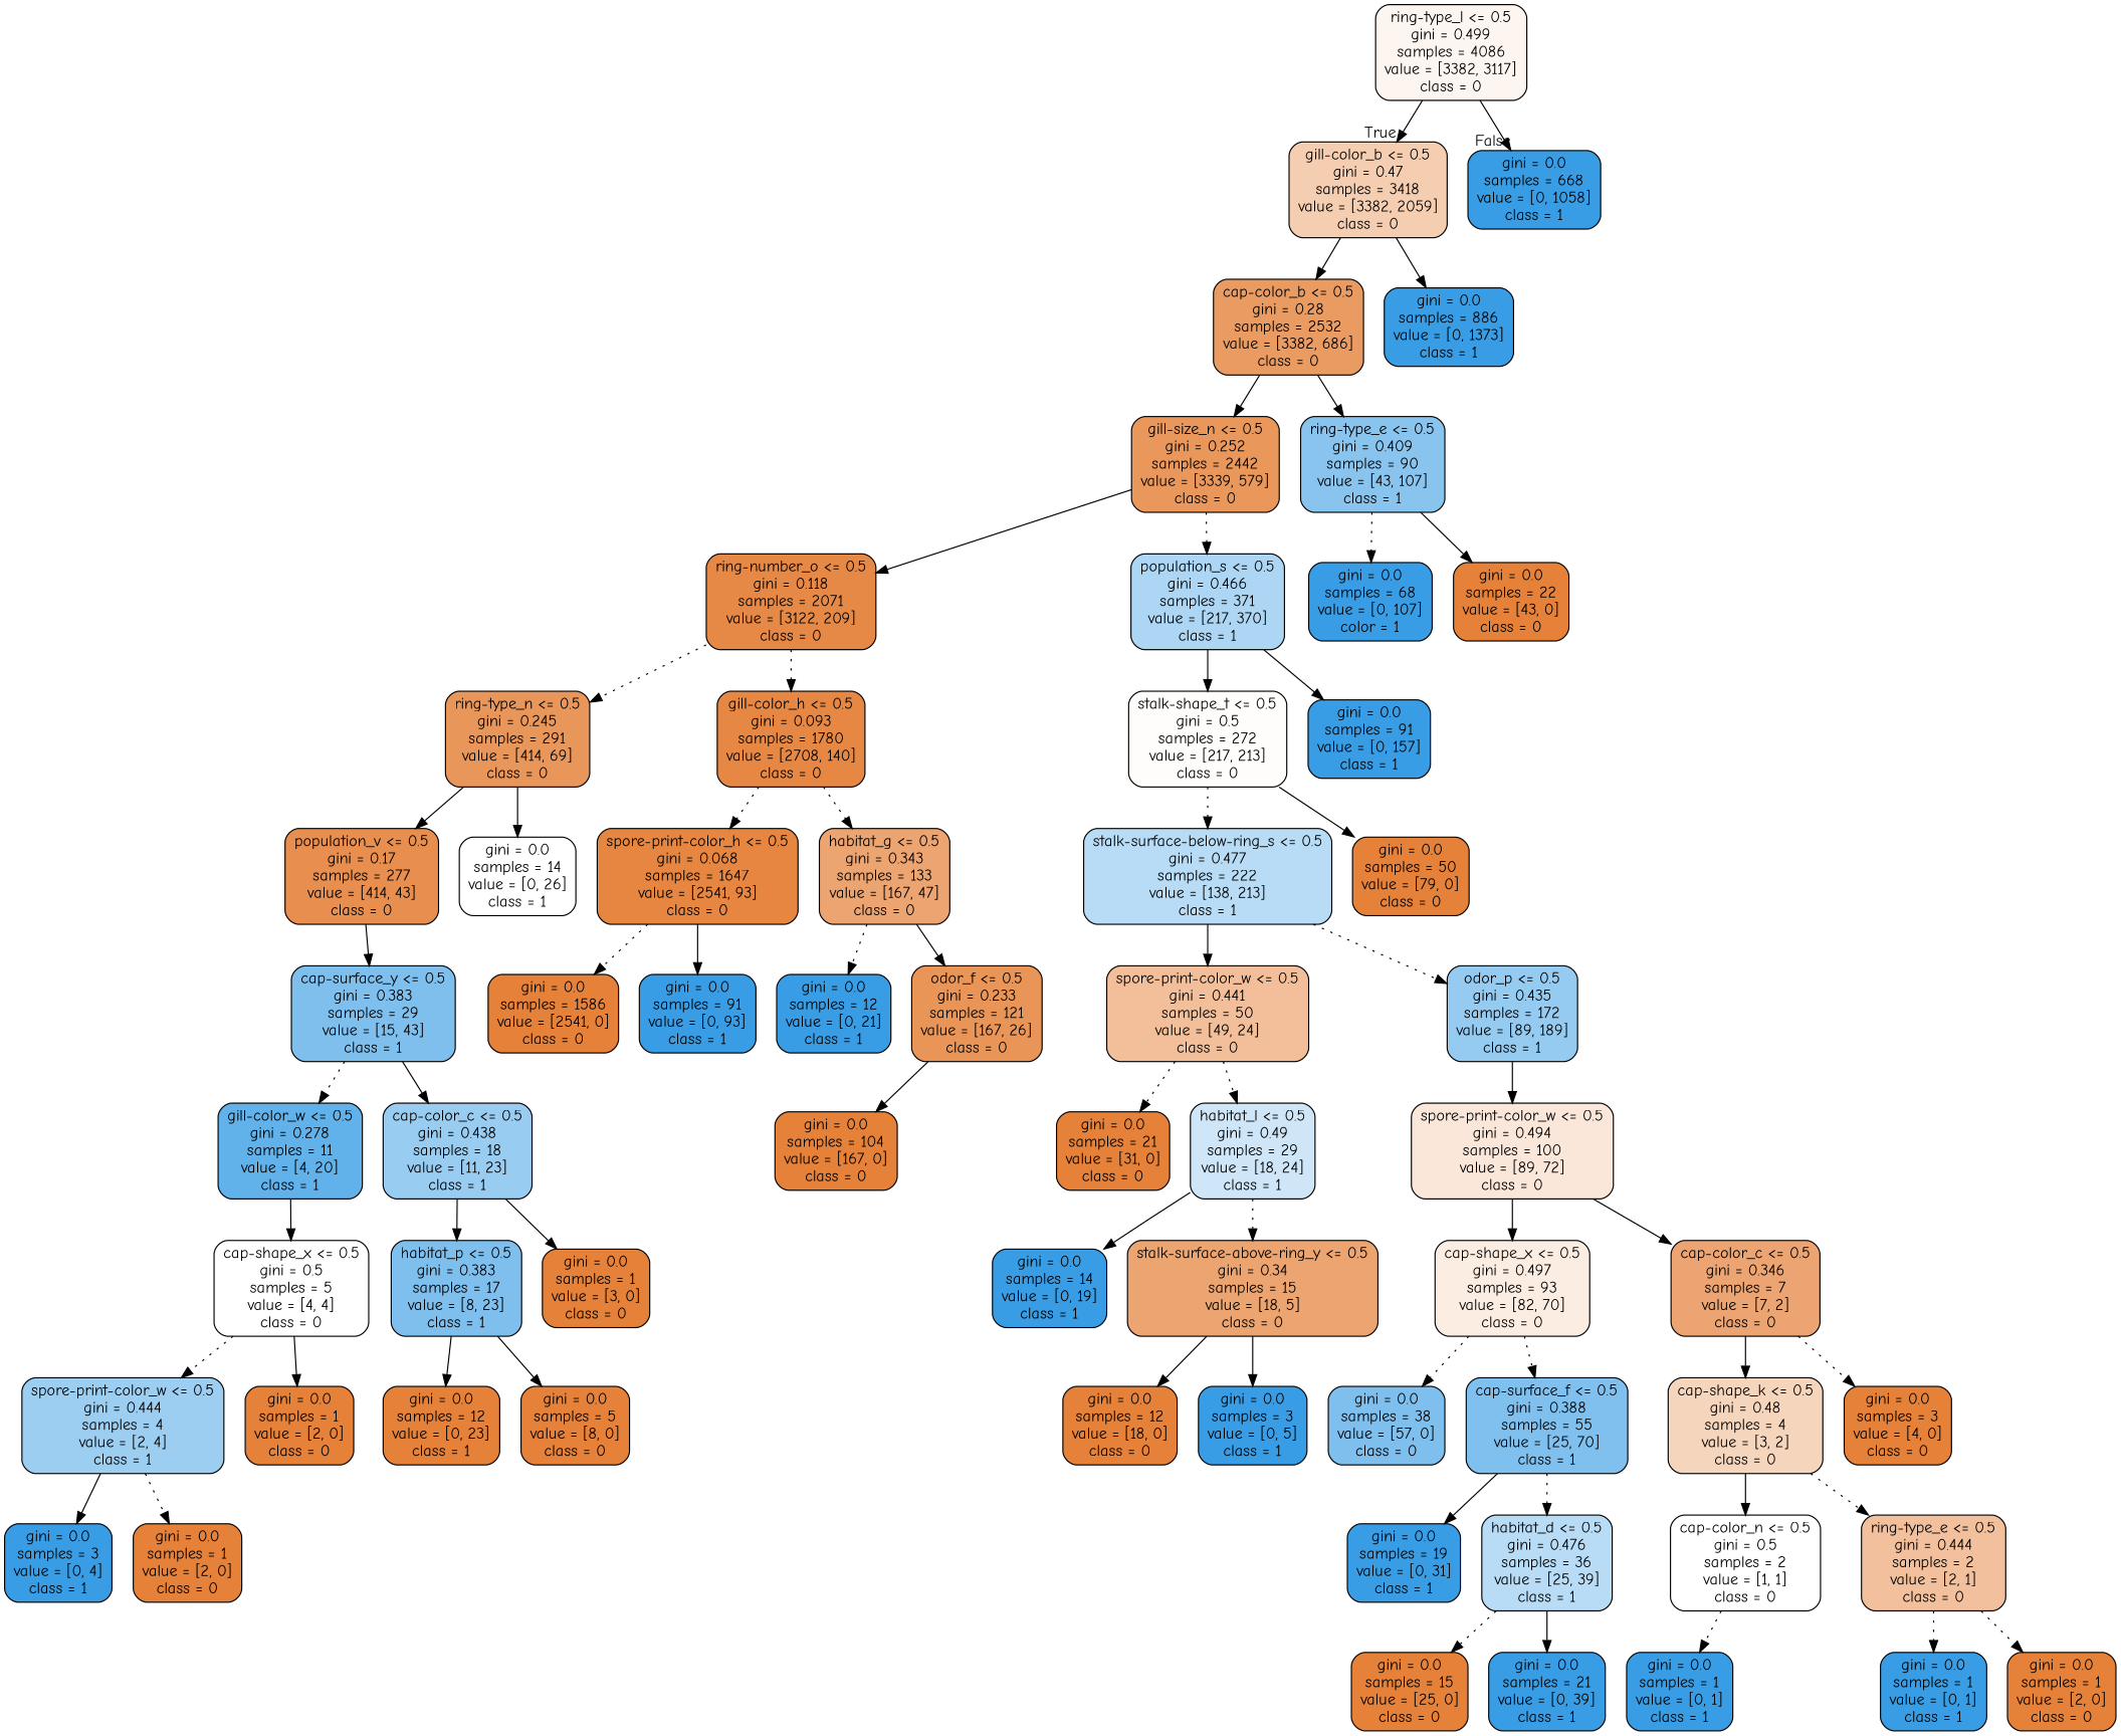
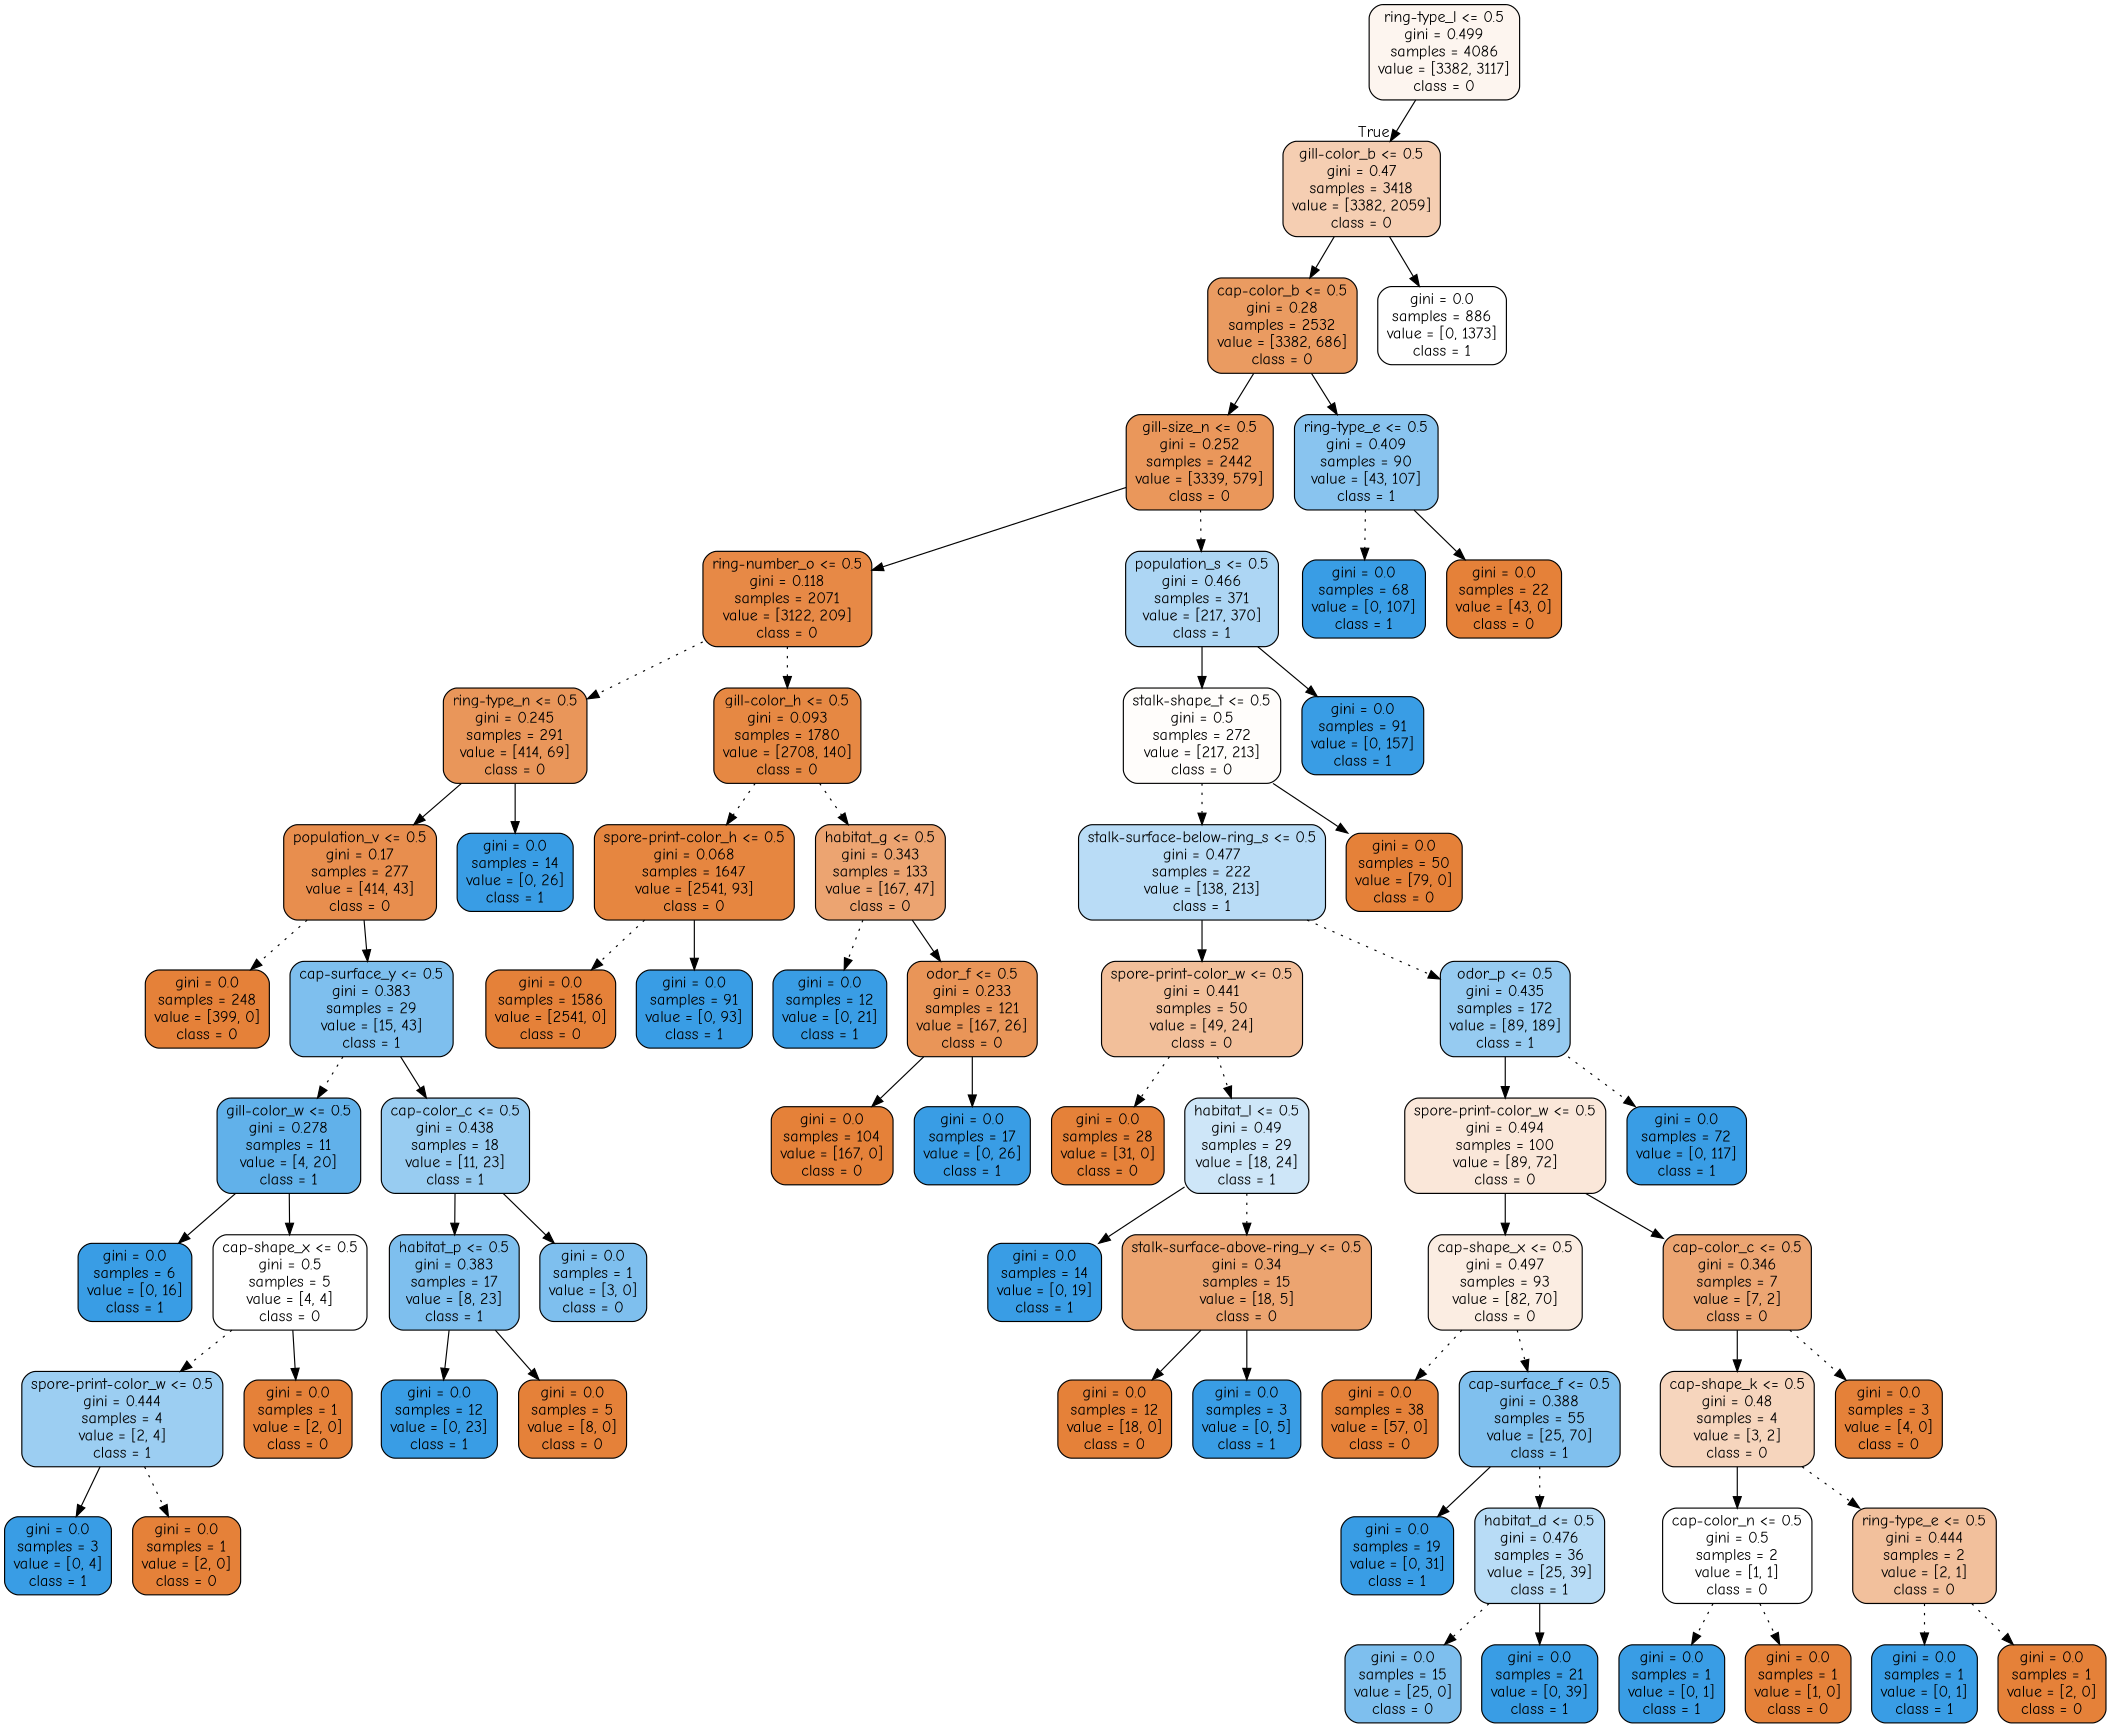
  digraph {
    fontname="Comic Neue"
    node [color=black fillcolor="#399de5" fontname="Comic Neue" shape=box style="filled, rounded"]
    edge [fontname="Comic Neue" style=solid]
    n1 [fillcolor="#fdf5ef" label="ring-type_l <= 0.5\ngini = 0.499\nsamples = 4086\nvalue = [3382, 3117]\nclass = 0"]
    n2 [fillcolor="#f5ceb2" label="gill-color_b <= 0.5\ngini = 0.47\nsamples = 3418\nvalue = [3382, 2059]\nclass = 0"]
-   n3 [label="gini = 0.0\nsamples = 668\nvalue = [0, 1058]\nclass = 1"]
    n4 [fillcolor="#ea9b61" label="cap-color_b <= 0.5\ngini = 0.28\nsamples = 2532\nvalue = [3382, 686]\nclass = 0"]
-   n5 [label="gini = 0.0\nsamples = 886\nvalue = [0, 1373]\nclass = 1"]
+   n5 [fillcolor="#ffffff" label="gini = 0.0\nsamples = 886\nvalue = [0, 1373]\nclass = 1"]
    n6 [fillcolor="#ea975b" label="gill-size_n <= 0.5\ngini = 0.252\nsamples = 2442\nvalue = [3339, 579]\nclass = 0"]
    n7 [fillcolor="#89c4ef" label="ring-type_e <= 0.5\ngini = 0.409\nsamples = 90\nvalue = [43, 107]\nclass = 1"]
    n8 [fillcolor="#e78946" label="ring-number_o <= 0.5\ngini = 0.118\nsamples = 2071\nvalue = [3122, 209]\nclass = 0"]
    n9 [fillcolor="#add6f4" label="population_s <= 0.5\ngini = 0.466\nsamples = 371\nvalue = [217, 370]\nclass = 1"]
-   n10 [label="gini = 0.0\nsamples = 68\nvalue = [0, 107]\ncolor = 1"]
+   n10 [label="gini = 0.0\nsamples = 68\nvalue = [0, 107]\nclass = 1"]
    n11 [fillcolor="#e58139" label="gini = 0.0\nsamples = 22\nvalue = [43, 0]\nclass = 0"]
    n12 [fillcolor="#e9965a" label="ring-type_n <= 0.5\ngini = 0.245\nsamples = 291\nvalue = [414, 69]\nclass = 0"]
    n13 [fillcolor="#e68843" label="gill-color_h <= 0.5\ngini = 0.093\nsamples = 1780\nvalue = [2708, 140]\nclass = 0"]
    n14 [fillcolor="#fffdfb" label="stalk-shape_t <= 0.5\ngini = 0.5\nsamples = 272\nvalue = [217, 213]\nclass = 0"]
    n15 [label="gini = 0.0\nsamples = 91\nvalue = [0, 157]\nclass = 1"]
    n16 [fillcolor="#e88e4e" label="population_v <= 0.5\ngini = 0.17\nsamples = 277\nvalue = [414, 43]\nclass = 0"]
-   n17 [fillcolor="#ffffff" label="gini = 0.0\nsamples = 14\nvalue = [0, 26]\nclass = 1"]
+   n17 [label="gini = 0.0\nsamples = 14\nvalue = [0, 26]\nclass = 1"]
    n18 [fillcolor="#e68640" label="spore-print-color_h <= 0.5\ngini = 0.068\nsamples = 1647\nvalue = [2541, 93]\nclass = 0"]
    n19 [fillcolor="#eca471" label="habitat_g <= 0.5\ngini = 0.343\nsamples = 133\nvalue = [167, 47]\nclass = 0"]
+   n20 [fillcolor="#e58139" label="gini = 0.0\nsamples = 248\nvalue = [399, 0]\nclass = 0"]
    n21 [fillcolor="#7ebfee" label="cap-surface_y <= 0.5\ngini = 0.383\nsamples = 29\nvalue = [15, 43]\nclass = 1"]
    n22 [fillcolor="#61b1ea" label="gill-color_w <= 0.5\ngini = 0.278\nsamples = 11\nvalue = [4, 20]\nclass = 1"]
    n23 [fillcolor="#98ccf1" label="cap-color_c <= 0.5\ngini = 0.438\nsamples = 18\nvalue = [11, 23]\nclass = 1"]
+   n24 [label="gini = 0.0\nsamples = 6\nvalue = [0, 16]\nclass = 1"]
    n25 [fillcolor="#ffffff" label="cap-shape_x <= 0.5\ngini = 0.5\nsamples = 5\nvalue = [4, 4]\nclass = 0"]
    n26 [fillcolor="#7ebfee" label="habitat_p <= 0.5\ngini = 0.383\nsamples = 17\nvalue = [8, 23]\nclass = 1"]
-   n27 [fillcolor="#e58139" label="gini = 0.0\nsamples = 1\nvalue = [3, 0]\nclass = 0"]
+   n27 [fillcolor="#7ebfee" label="gini = 0.0\nsamples = 1\nvalue = [3, 0]\nclass = 0"]
    n28 [fillcolor="#9ccef2" label="spore-print-color_w <= 0.5\ngini = 0.444\nsamples = 4\nvalue = [2, 4]\nclass = 1"]
    n29 [fillcolor="#e58139" label="gini = 0.0\nsamples = 1\nvalue = [2, 0]\nclass = 0"]
    n30 [label="gini = 0.0\nsamples = 3\nvalue = [0, 4]\nclass = 1"]
    n31 [fillcolor="#e58139" label="gini = 0.0\nsamples = 1\nvalue = [2, 0]\nclass = 0"]
-   n32 [fillcolor="#e58139" label="gini = 0.0\nsamples = 12\nvalue = [0, 23]\nclass = 1"]
+   n32 [label="gini = 0.0\nsamples = 12\nvalue = [0, 23]\nclass = 1"]
    n33 [fillcolor="#e58139" label="gini = 0.0\nsamples = 5\nvalue = [8, 0]\nclass = 0"]
    n34 [fillcolor="#e58139" label="gini = 0.0\nsamples = 1586\nvalue = [2541, 0]\nclass = 0"]
    n35 [label="gini = 0.0\nsamples = 91\nvalue = [0, 93]\nclass = 1"]
    n36 [label="gini = 0.0\nsamples = 12\nvalue = [0, 21]\nclass = 1"]
    n37 [fillcolor="#e99558" label="odor_f <= 0.5\ngini = 0.233\nsamples = 121\nvalue = [167, 26]\nclass = 0"]
    n38 [fillcolor="#e58139" label="gini = 0.0\nsamples = 104\nvalue = [167, 0]\nclass = 0"]
+   n39 [label="gini = 0.0\nsamples = 17\nvalue = [0, 26]\nclass = 1"]
    n40 [fillcolor="#b9dcf6" label="stalk-surface-below-ring_s <= 0.5\ngini = 0.477\nsamples = 222\nvalue = [138, 213]\nclass = 1"]
    n41 [fillcolor="#e58139" label="gini = 0.0\nsamples = 50\nvalue = [79, 0]\nclass = 0"]
    n42 [fillcolor="#f2bf9a" label="spore-print-color_w <= 0.5\ngini = 0.441\nsamples = 50\nvalue = [49, 24]\nclass = 0"]
    n43 [fillcolor="#96cbf1" label="odor_p <= 0.5\ngini = 0.435\nsamples = 172\nvalue = [89, 189]\nclass = 1"]
-   n44 [fillcolor="#e58139" label="gini = 0.0\nsamples = 21\nvalue = [31, 0]\nclass = 0"]
+   n44 [fillcolor="#e58139" label="gini = 0.0\nsamples = 28\nvalue = [31, 0]\nclass = 0"]
    n45 [fillcolor="#cee6f8" label="habitat_l <= 0.5\ngini = 0.49\nsamples = 29\nvalue = [18, 24]\nclass = 1"]
    n46 [fillcolor="#fae7d9" label="spore-print-color_w <= 0.5\ngini = 0.494\nsamples = 100\nvalue = [89, 72]\nclass = 0"]
+   n47 [label="gini = 0.0\nsamples = 72\nvalue = [0, 117]\nclass = 1"]
    n48 [label="gini = 0.0\nsamples = 14\nvalue = [0, 19]\nclass = 1"]
    n49 [fillcolor="#eca470" label="stalk-surface-above-ring_y <= 0.5\ngini = 0.34\nsamples = 15\nvalue = [18, 5]\nclass = 0"]
    n50 [fillcolor="#e58139" label="gini = 0.0\nsamples = 12\nvalue = [18, 0]\nclass = 0"]
    n51 [label="gini = 0.0\nsamples = 3\nvalue = [0, 5]\nclass = 1"]
    n52 [fillcolor="#fbede2" label="cap-shape_x <= 0.5\ngini = 0.497\nsamples = 93\nvalue = [82, 70]\nclass = 0"]
    n53 [fillcolor="#eca572" label="cap-color_c <= 0.5\ngini = 0.346\nsamples = 7\nvalue = [7, 2]\nclass = 0"]
-   n54 [fillcolor="#7ebfee" label="gini = 0.0\nsamples = 38\nvalue = [57, 0]\nclass = 0"]
+   n54 [fillcolor="#e58139" label="gini = 0.0\nsamples = 38\nvalue = [57, 0]\nclass = 0"]
    n55 [fillcolor="#80c0ee" label="cap-surface_f <= 0.5\ngini = 0.388\nsamples = 55\nvalue = [25, 70]\nclass = 1"]
    n56 [fillcolor="#f6d5bd" label="cap-shape_k <= 0.5\ngini = 0.48\nsamples = 4\nvalue = [3, 2]\nclass = 0"]
    n57 [fillcolor="#e58139" label="gini = 0.0\nsamples = 3\nvalue = [4, 0]\nclass = 0"]
    n58 [label="gini = 0.0\nsamples = 19\nvalue = [0, 31]\nclass = 1"]
    n59 [fillcolor="#b8dcf6" label="habitat_d <= 0.5\ngini = 0.476\nsamples = 36\nvalue = [25, 39]\nclass = 1"]
-   n60 [fillcolor="#e58139" label="gini = 0.0\nsamples = 15\nvalue = [25, 0]\nclass = 0"]
+   n60 [fillcolor="#7ebfee" label="gini = 0.0\nsamples = 15\nvalue = [25, 0]\nclass = 0"]
    n61 [label="gini = 0.0\nsamples = 21\nvalue = [0, 39]\nclass = 1"]
    n62 [fillcolor="#ffffff" label="cap-color_n <= 0.5\ngini = 0.5\nsamples = 2\nvalue = [1, 1]\nclass = 0"]
    n63 [fillcolor="#f2c09c" label="ring-type_e <= 0.5\ngini = 0.444\nsamples = 2\nvalue = [2, 1]\nclass = 0"]
    n64 [label="gini = 0.0\nsamples = 1\nvalue = [0, 1]\nclass = 1"]
+   n65 [fillcolor="#e58139" label="gini = 0.0\nsamples = 1\nvalue = [1, 0]\nclass = 0"]
    n66 [label="gini = 0.0\nsamples = 1\nvalue = [0, 1]\nclass = 1"]
    n67 [fillcolor="#e58139" label="gini = 0.0\nsamples = 1\nvalue = [2, 0]\nclass = 0"]
    n1 -> n2 [headlabel=True labelangle=45 labeldistance=2.5]
-   n1 -> n3 [headlabel=False labelangle=-45 labeldistance=2.5]
    n2 -> n4
    n2 -> n5
    n4 -> n6
    n4 -> n7
    n6 -> n8
    n6 -> n9 [style=dotted]
    n7 -> n10 [style=dotted]
    n7 -> n11
    n8 -> n12 [style=dotted]
    n8 -> n13 [style=dotted]
    n9 -> n14
    n9 -> n15
    n12 -> n16
    n12 -> n17
    n13 -> n18 [style=dotted]
    n13 -> n19 [style=dotted]
    n14 -> n40 [style=dotted]
    n14 -> n41
+   n16 -> n20 [style=dotted]
    n16 -> n21
    n18 -> n34 [style=dotted]
    n18 -> n35
    n19 -> n36 [style=dotted]
    n19 -> n37
    n21 -> n22 [style=dotted]
    n21 -> n23
+   n22 -> n24
    n22 -> n25
    n23 -> n26
    n23 -> n27
    n25 -> n28 [style=dotted]
    n25 -> n29
    n26 -> n32
    n26 -> n33
    n28 -> n30
    n28 -> n31 [style=dotted]
    n37 -> n38
+   n37 -> n39
    n40 -> n42
    n40 -> n43 [style=dotted]
    n42 -> n44 [style=dotted]
    n42 -> n45 [style=dotted]
    n43 -> n46
+   n43 -> n47 [style=dotted]
    n45 -> n48
    n45 -> n49 [style=dotted]
    n46 -> n52
    n46 -> n53
    n49 -> n50
    n49 -> n51
    n52 -> n54 [style=dotted]
    n52 -> n55 [style=dotted]
    n53 -> n56
    n53 -> n57 [style=dotted]
    n55 -> n58
    n55 -> n59 [style=dotted]
    n56 -> n62
    n56 -> n63 [style=dotted]
    n59 -> n60 [style=dotted]
    n59 -> n61
    n62 -> n64 [style=dotted]
+   n62 -> n65 [style=dotted]
    n63 -> n66 [style=dotted]
    n63 -> n67 [style=dotted]
  }
